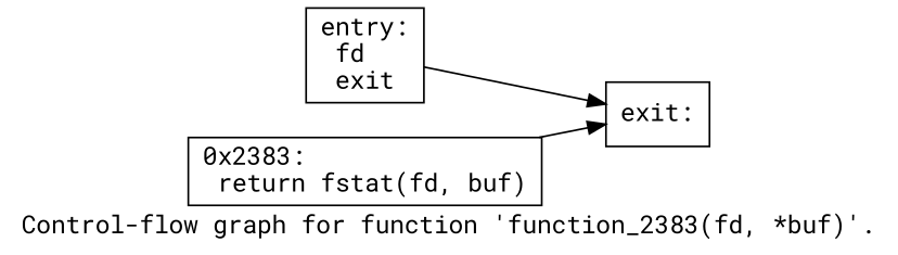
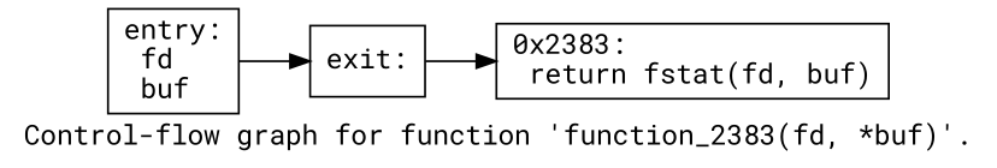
  digraph {
    fontname="Roboto Mono"
    label="Control-flow graph for function 'function_2383(fd, *buf)'."
    rankdir=LR
    node [fontname="Roboto Mono" shape=record]
    edge [fontname="Roboto Mono"]
-   n1 [label="{entry:\l  fd\l  exit\l}"]
+   n1 [label="{entry:\l  fd\l  buf\l}"]
    n2 [label="{exit:\l}"]
    n3 [label="{0x2383:\l  return fstat(fd, buf)\l}"]
    n1 -> n2
-   n3 -> n2
+   n2 -> n3
  }
